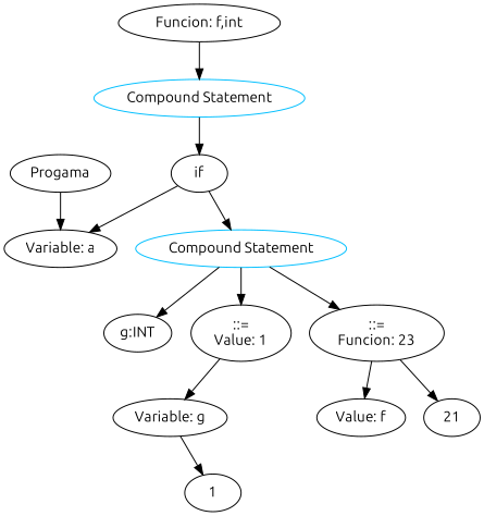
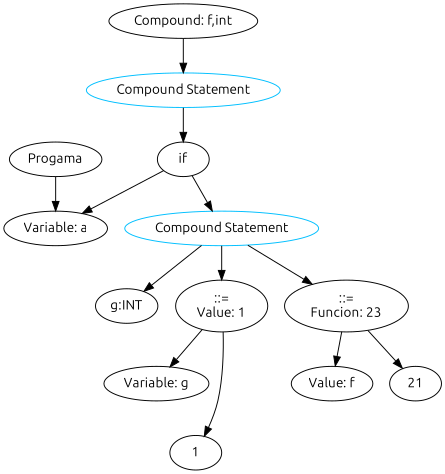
  digraph {
    fontname=Ubuntu
    node [fontname=Ubuntu]
    edge [fontname=Ubuntu]
    n1 [label=Progama]
    n2 [label="Variable: a"]
-   n3 [label="Funcion: f,int"]
+   n3 [label="Compound: f,int"]
    n4 [color=deepskyblue label="Compound Statement"]
    n5 [label=if]
    n6 [color=deepskyblue label="Compound Statement"]
    n7 [label="g:INT"]
    n8 [label="::=\nValue: 1"]
    n9 [label="::=\nFuncion: 23"]
    n10 [label="Variable: g"]
    n11 [label=1]
    n12 [label="Value: f"]
    n13 [label=21]
    n1 -> n2
    n3 -> n4
    n4 -> n5
    n5 -> n2
    n5 -> n6
    n6 -> n7
    n6 -> n8
    n6 -> n9
    n8 -> n10
-   n10 -> n11
+   n8 -> n11
    n9 -> n12
    n9 -> n13
  }
